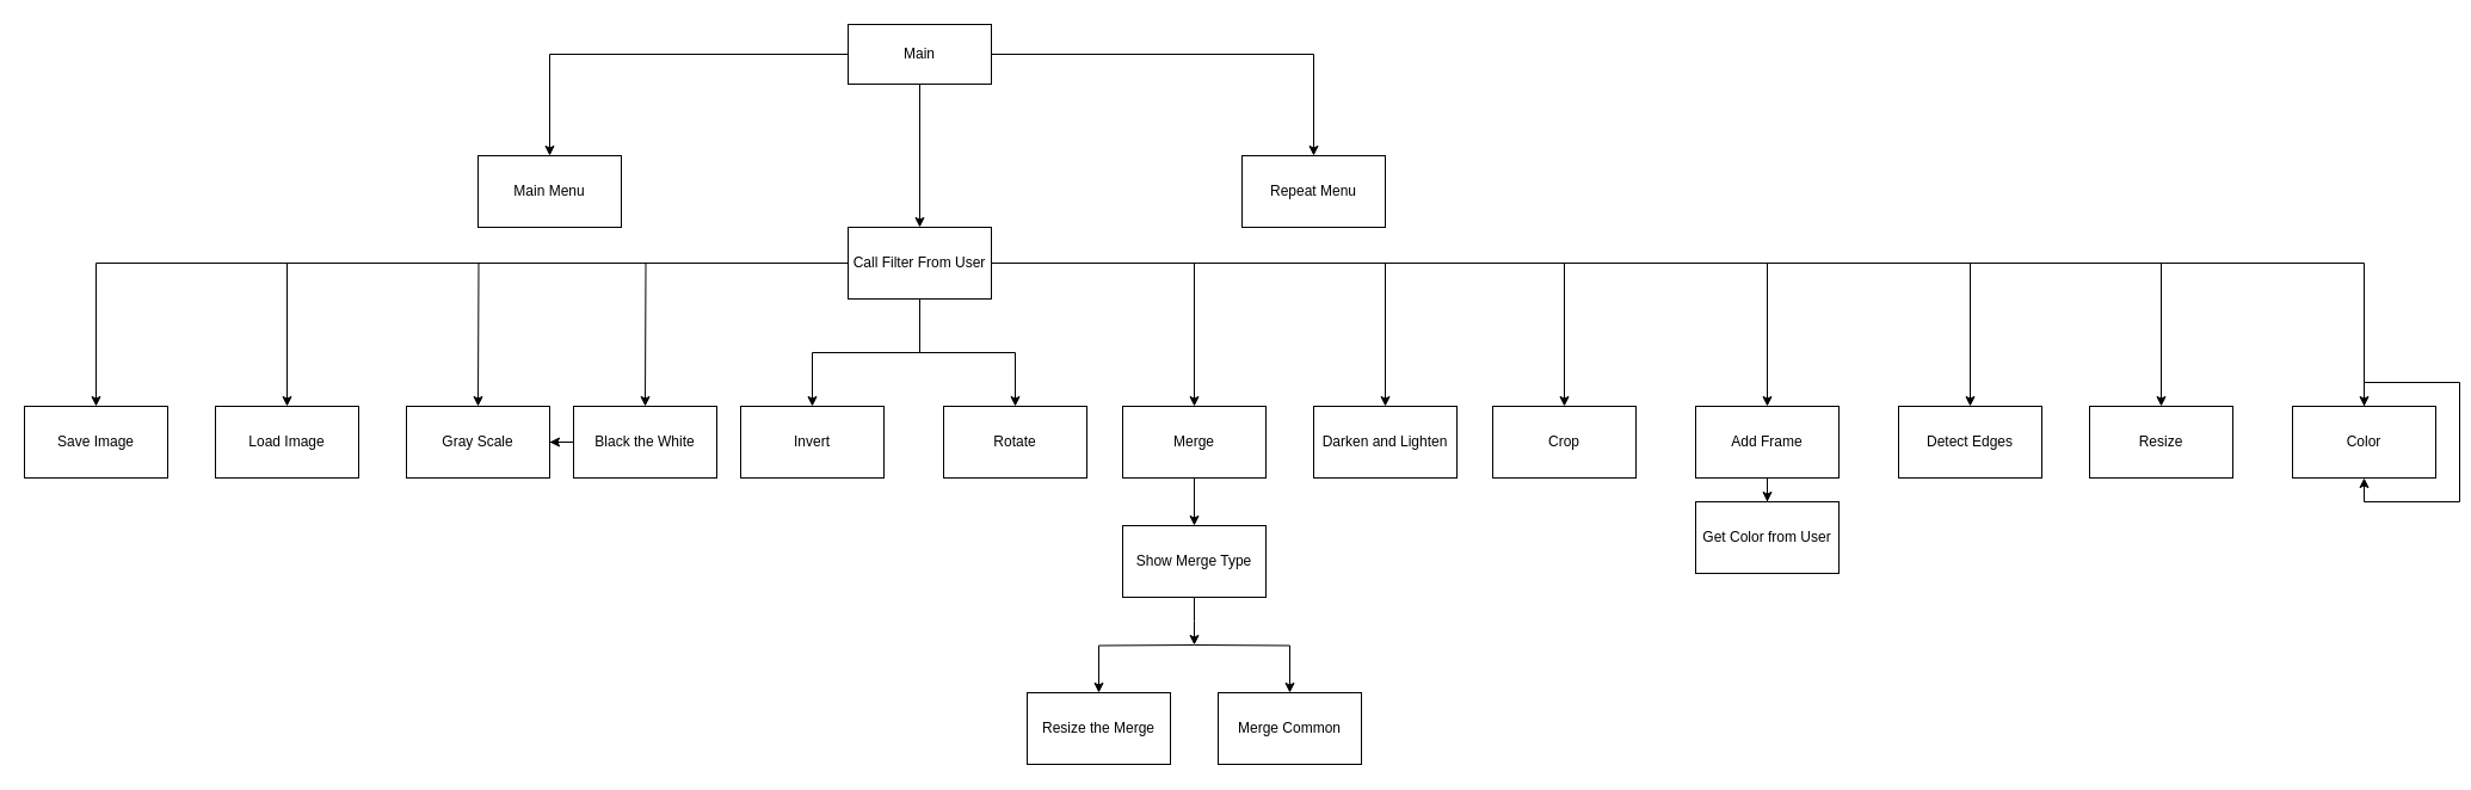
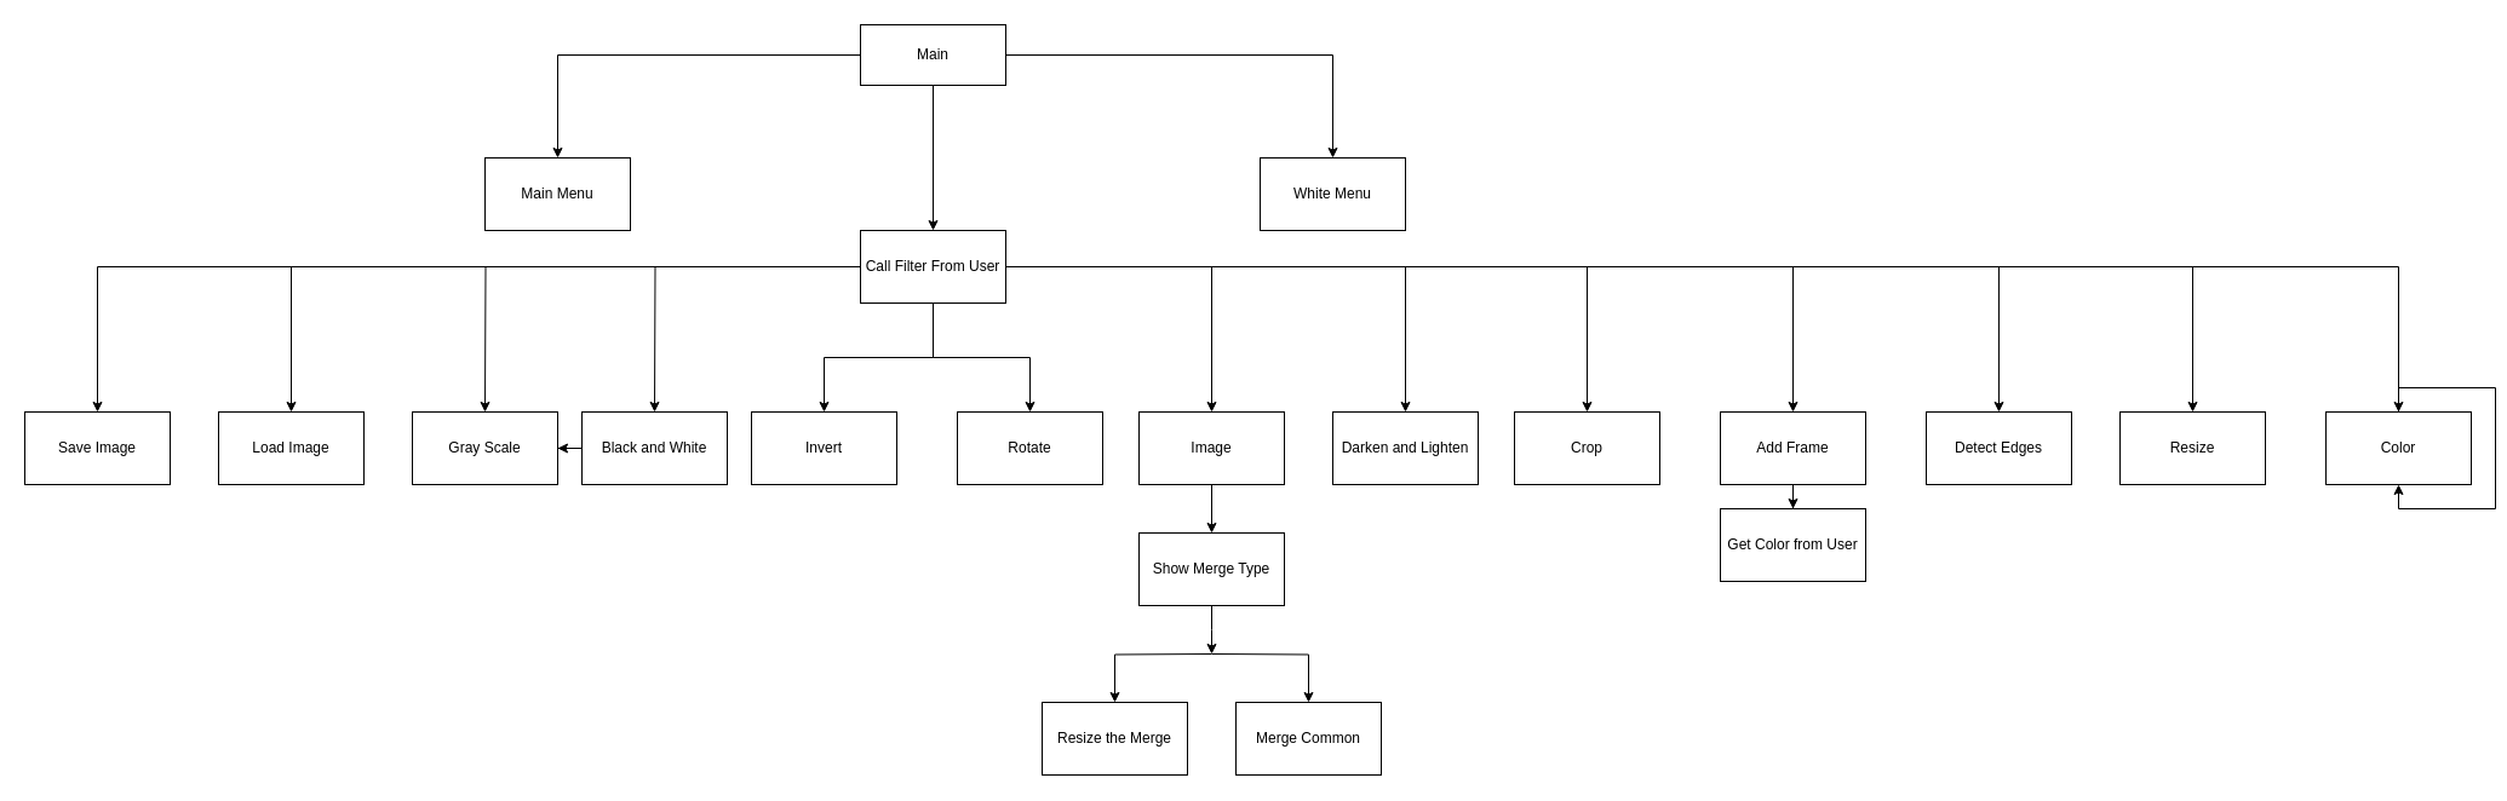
  <mxCell id="0" />
  <mxCell id="1" parent="0" />
  <mxCell id="2" style="edgeStyle=orthogonalEdgeStyle;rounded=0;orthogonalLoop=1;jettySize=auto;html=1;" edge="1" parent="1" source="5" target="6"><mxGeometry relative="1" as="geometry"><mxPoint x="770" y="140" as="targetPoint" /></mxGeometry></mxCell>
  <mxCell id="3" style="edgeStyle=orthogonalEdgeStyle;rounded=0;orthogonalLoop=1;jettySize=auto;html=1;" edge="1" parent="1" source="5" target="20"><mxGeometry relative="1" as="geometry"><mxPoint x="770" y="140" as="targetPoint" /></mxGeometry></mxCell>
  <mxCell id="4" style="edgeStyle=orthogonalEdgeStyle;rounded=0;orthogonalLoop=1;jettySize=auto;html=1;" edge="1" parent="1" source="5" target="21"><mxGeometry relative="1" as="geometry"><mxPoint x="1100" y="130" as="targetPoint" /></mxGeometry></mxCell>
  <mxCell id="5" value="Main" style="rounded=0;whiteSpace=wrap;html=1;" vertex="1" parent="1"><mxGeometry x="710" y="20" width="120" height="50" as="geometry" /></mxCell>
  <mxCell id="6" value="Main Menu" style="rounded=0;whiteSpace=wrap;html=1;" vertex="1" parent="1"><mxGeometry x="400" y="130" width="120" height="60" as="geometry" /></mxCell>
  <mxCell id="7" style="edgeStyle=orthogonalEdgeStyle;rounded=0;orthogonalLoop=1;jettySize=auto;html=1;" edge="1" parent="1" source="20"><mxGeometry relative="1" as="geometry"><mxPoint x="400" y="340" as="targetPoint" /></mxGeometry></mxCell>
  <mxCell id="8" style="edgeStyle=orthogonalEdgeStyle;rounded=0;orthogonalLoop=1;jettySize=auto;html=1;" edge="1" parent="1" source="20"><mxGeometry relative="1" as="geometry"><mxPoint x="540" y="340" as="targetPoint" /></mxGeometry></mxCell>
  <mxCell id="9" style="edgeStyle=orthogonalEdgeStyle;rounded=0;orthogonalLoop=1;jettySize=auto;html=1;entryX=0.5;entryY=0;entryDx=0;entryDy=0;" edge="1" parent="1" source="20" target="25"><mxGeometry relative="1" as="geometry"><mxPoint x="680" y="330" as="targetPoint" /></mxGeometry></mxCell>
  <mxCell id="10" style="edgeStyle=orthogonalEdgeStyle;rounded=0;orthogonalLoop=1;jettySize=auto;html=1;" edge="1" parent="1" source="20" target="26"><mxGeometry relative="1" as="geometry"><mxPoint x="830" y="340" as="targetPoint" /></mxGeometry></mxCell>
  <mxCell id="11" style="edgeStyle=orthogonalEdgeStyle;rounded=0;orthogonalLoop=1;jettySize=auto;html=1;" edge="1" parent="1" source="20" target="27"><mxGeometry relative="1" as="geometry"><mxPoint x="1000" y="340" as="targetPoint" /></mxGeometry></mxCell>
  <mxCell id="12" style="edgeStyle=orthogonalEdgeStyle;rounded=0;orthogonalLoop=1;jettySize=auto;html=1;" edge="1" parent="1" source="20" target="30"><mxGeometry relative="1" as="geometry"><mxPoint x="1360" y="340" as="targetPoint" /></mxGeometry></mxCell>
  <mxCell id="13" style="edgeStyle=orthogonalEdgeStyle;rounded=0;orthogonalLoop=1;jettySize=auto;html=1;" edge="1" parent="1" source="20" target="31"><mxGeometry relative="1" as="geometry"><mxPoint x="1574" y="350" as="targetPoint" /></mxGeometry></mxCell>
  <mxCell id="14" style="edgeStyle=orthogonalEdgeStyle;rounded=0;orthogonalLoop=1;jettySize=auto;html=1;" edge="1" parent="1" source="20" target="32"><mxGeometry relative="1" as="geometry"><mxPoint x="1781" y="340" as="targetPoint" /></mxGeometry></mxCell>
  <mxCell id="15" style="edgeStyle=orthogonalEdgeStyle;rounded=0;orthogonalLoop=1;jettySize=auto;html=1;" edge="1" parent="1" source="20" target="33"><mxGeometry relative="1" as="geometry"><mxPoint x="2078" y="340" as="targetPoint" /></mxGeometry></mxCell>
  <mxCell id="16" style="edgeStyle=orthogonalEdgeStyle;rounded=0;orthogonalLoop=1;jettySize=auto;html=1;" edge="1" parent="1" source="20" target="34"><mxGeometry relative="1" as="geometry"><mxPoint x="210" y="340" as="targetPoint" /></mxGeometry></mxCell>
  <mxCell id="17" style="edgeStyle=orthogonalEdgeStyle;rounded=0;orthogonalLoop=1;jettySize=auto;html=1;" edge="1" parent="1" source="20" target="35"><mxGeometry relative="1" as="geometry"><mxPoint x="0" y="340" as="targetPoint" /></mxGeometry></mxCell>
  <mxCell id="18" style="edgeStyle=orthogonalEdgeStyle;rounded=0;orthogonalLoop=1;jettySize=auto;html=1;" edge="1" parent="1" source="20" target="28"><mxGeometry relative="1" as="geometry" /></mxCell>
  <mxCell id="19" style="edgeStyle=orthogonalEdgeStyle;rounded=0;orthogonalLoop=1;jettySize=auto;html=1;" edge="1" parent="1" source="20" target="37"><mxGeometry relative="1" as="geometry"><mxPoint x="1000" y="340" as="targetPoint" /></mxGeometry></mxCell>
  <mxCell id="20" value="Call Filter From User" style="rounded=0;whiteSpace=wrap;html=1;" vertex="1" parent="1"><mxGeometry x="710" y="190" width="120" height="60" as="geometry" /></mxCell>
- <mxCell id="21" value="Repeat Menu" style="rounded=0;whiteSpace=wrap;html=1;" vertex="1" parent="1"><mxGeometry x="1040" y="130" width="120" height="60" as="geometry" /></mxCell>
+ <mxCell id="21" value="White Menu" style="rounded=0;whiteSpace=wrap;html=1;" vertex="1" parent="1"><mxGeometry x="1040" y="130" width="120" height="60" as="geometry" /></mxCell>
  <mxCell id="22" value="Gray Scale" style="rounded=0;whiteSpace=wrap;html=1;" vertex="1" parent="1"><mxGeometry x="340" y="340" width="120" height="60" as="geometry" /></mxCell>
  <mxCell id="23" style="edgeStyle=orthogonalEdgeStyle;rounded=0;orthogonalLoop=1;jettySize=auto;html=1;entryX=1;entryY=0.5;entryDx=0;entryDy=0;" edge="1" parent="1" source="24" target="22"><mxGeometry relative="1" as="geometry" /></mxCell>
- <mxCell id="24" value="Black the White" style="rounded=0;whiteSpace=wrap;html=1;" vertex="1" parent="1"><mxGeometry x="480" y="340" width="120" height="60" as="geometry" /></mxCell>
+ <mxCell id="24" value="Black and White" style="rounded=0;whiteSpace=wrap;html=1;" vertex="1" parent="1"><mxGeometry x="480" y="340" width="120" height="60" as="geometry" /></mxCell>
  <mxCell id="25" value="Invert" style="rounded=0;whiteSpace=wrap;html=1;" vertex="1" parent="1"><mxGeometry x="620" y="340" width="120" height="60" as="geometry" /></mxCell>
  <mxCell id="26" value="Rotate" style="rounded=0;whiteSpace=wrap;html=1;" vertex="1" parent="1"><mxGeometry x="790" y="340" width="120" height="60" as="geometry" /></mxCell>
  <mxCell id="27" value="Darken and Lighten" style="rounded=0;whiteSpace=wrap;html=1;" vertex="1" parent="1"><mxGeometry x="1100" y="340" width="120" height="60" as="geometry" /></mxCell>
  <mxCell id="28" value="Crop" style="rounded=0;whiteSpace=wrap;html=1;" vertex="1" parent="1"><mxGeometry x="1250" y="340" width="120" height="60" as="geometry" /></mxCell>
  <mxCell id="29" style="edgeStyle=orthogonalEdgeStyle;rounded=0;orthogonalLoop=1;jettySize=auto;html=1;" edge="1" parent="1" source="30" target="39"><mxGeometry relative="1" as="geometry"><mxPoint x="1480" y="450" as="targetPoint" /></mxGeometry></mxCell>
  <mxCell id="30" value="Add Frame" style="rounded=0;whiteSpace=wrap;html=1;" vertex="1" parent="1"><mxGeometry x="1420" y="340" width="120" height="60" as="geometry" /></mxCell>
  <mxCell id="31" value="Detect Edges" style="rounded=0;whiteSpace=wrap;html=1;" vertex="1" parent="1"><mxGeometry x="1590" y="340" width="120" height="60" as="geometry" /></mxCell>
  <mxCell id="32" value="Resize" style="rounded=0;whiteSpace=wrap;html=1;" vertex="1" parent="1"><mxGeometry x="1750" y="340" width="120" height="60" as="geometry" /></mxCell>
  <mxCell id="33" value="Color" style="rounded=0;whiteSpace=wrap;html=1;" vertex="1" parent="1"><mxGeometry x="1920" y="340" width="120" height="60" as="geometry" /></mxCell>
  <mxCell id="34" value="Load Image" style="rounded=0;whiteSpace=wrap;html=1;" vertex="1" parent="1"><mxGeometry x="180" y="340" width="120" height="60" as="geometry" /></mxCell>
  <mxCell id="35" value="Save Image" style="rounded=0;whiteSpace=wrap;html=1;" vertex="1" parent="1"><mxGeometry x="20" y="340" width="120" height="60" as="geometry" /></mxCell>
  <mxCell id="36" style="edgeStyle=orthogonalEdgeStyle;rounded=0;orthogonalLoop=1;jettySize=auto;html=1;" edge="1" parent="1" source="37" target="41"><mxGeometry relative="1" as="geometry"><mxPoint x="1000" y="430" as="targetPoint" /></mxGeometry></mxCell>
- <mxCell id="37" value="Merge" style="rounded=0;whiteSpace=wrap;html=1;" vertex="1" parent="1"><mxGeometry x="940" y="340" width="120" height="60" as="geometry" /></mxCell>
+ <mxCell id="37" value="Image" style="rounded=0;whiteSpace=wrap;html=1;" vertex="1" parent="1"><mxGeometry x="940" y="340" width="120" height="60" as="geometry" /></mxCell>
  <mxCell id="38" style="edgeStyle=orthogonalEdgeStyle;rounded=0;orthogonalLoop=1;jettySize=auto;html=1;entryX=0.5;entryY=1;entryDx=0;entryDy=0;" edge="1" parent="1" source="33" target="33"><mxGeometry relative="1" as="geometry" /></mxCell>
  <mxCell id="39" value="Get Color from User" style="rounded=0;whiteSpace=wrap;html=1;" vertex="1" parent="1"><mxGeometry x="1420" y="420" width="120" height="60" as="geometry" /></mxCell>
  <mxCell id="40" style="edgeStyle=orthogonalEdgeStyle;rounded=0;orthogonalLoop=1;jettySize=auto;html=1;" edge="1" parent="1" source="41"><mxGeometry relative="1" as="geometry"><mxPoint x="1000" y="540" as="targetPoint" /></mxGeometry></mxCell>
  <mxCell id="41" value="Show Merge Type" style="rounded=0;whiteSpace=wrap;html=1;" vertex="1" parent="1"><mxGeometry x="940" y="440" width="120" height="60" as="geometry" /></mxCell>
  <mxCell id="42" style="edgeStyle=orthogonalEdgeStyle;rounded=0;orthogonalLoop=1;jettySize=auto;html=1;" edge="1" parent="1" target="44"><mxGeometry relative="1" as="geometry"><mxPoint x="950" y="610" as="targetPoint" /><mxPoint x="1000" y="540" as="sourcePoint" /></mxGeometry></mxCell>
  <mxCell id="43" style="edgeStyle=orthogonalEdgeStyle;rounded=0;orthogonalLoop=1;jettySize=auto;html=1;" edge="1" parent="1" target="45"><mxGeometry relative="1" as="geometry"><mxPoint x="1050" y="580" as="targetPoint" /><mxPoint x="1000" y="540" as="sourcePoint" /></mxGeometry></mxCell>
  <mxCell id="44" value="Resize the Merge" style="rounded=0;whiteSpace=wrap;html=1;" vertex="1" parent="1"><mxGeometry x="860" y="580" width="120" height="60" as="geometry" /></mxCell>
  <mxCell id="45" value="Merge Common" style="rounded=0;whiteSpace=wrap;html=1;" vertex="1" parent="1"><mxGeometry x="1020" y="580" width="120" height="60" as="geometry" /></mxCell>
